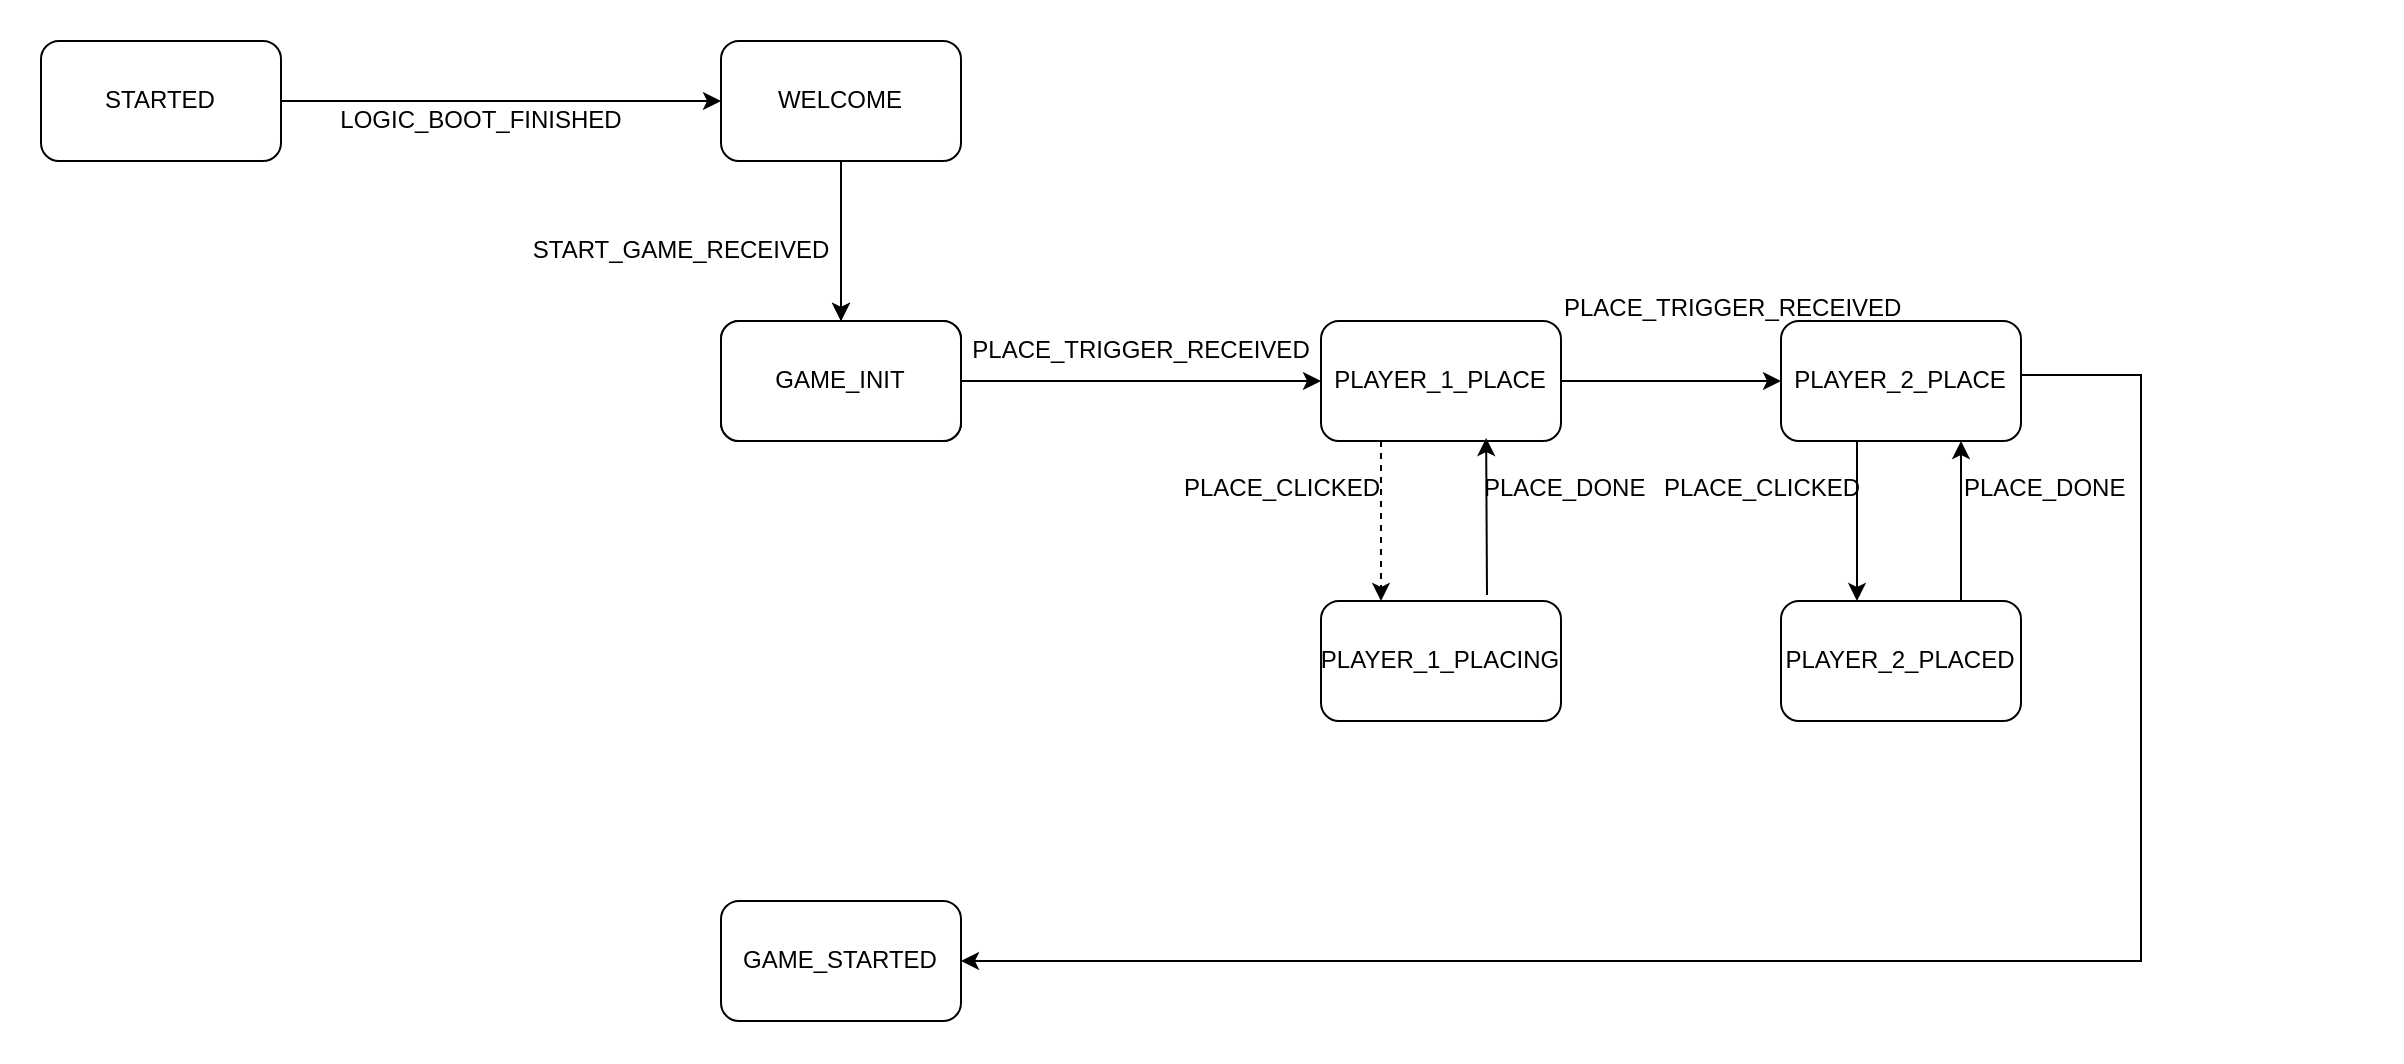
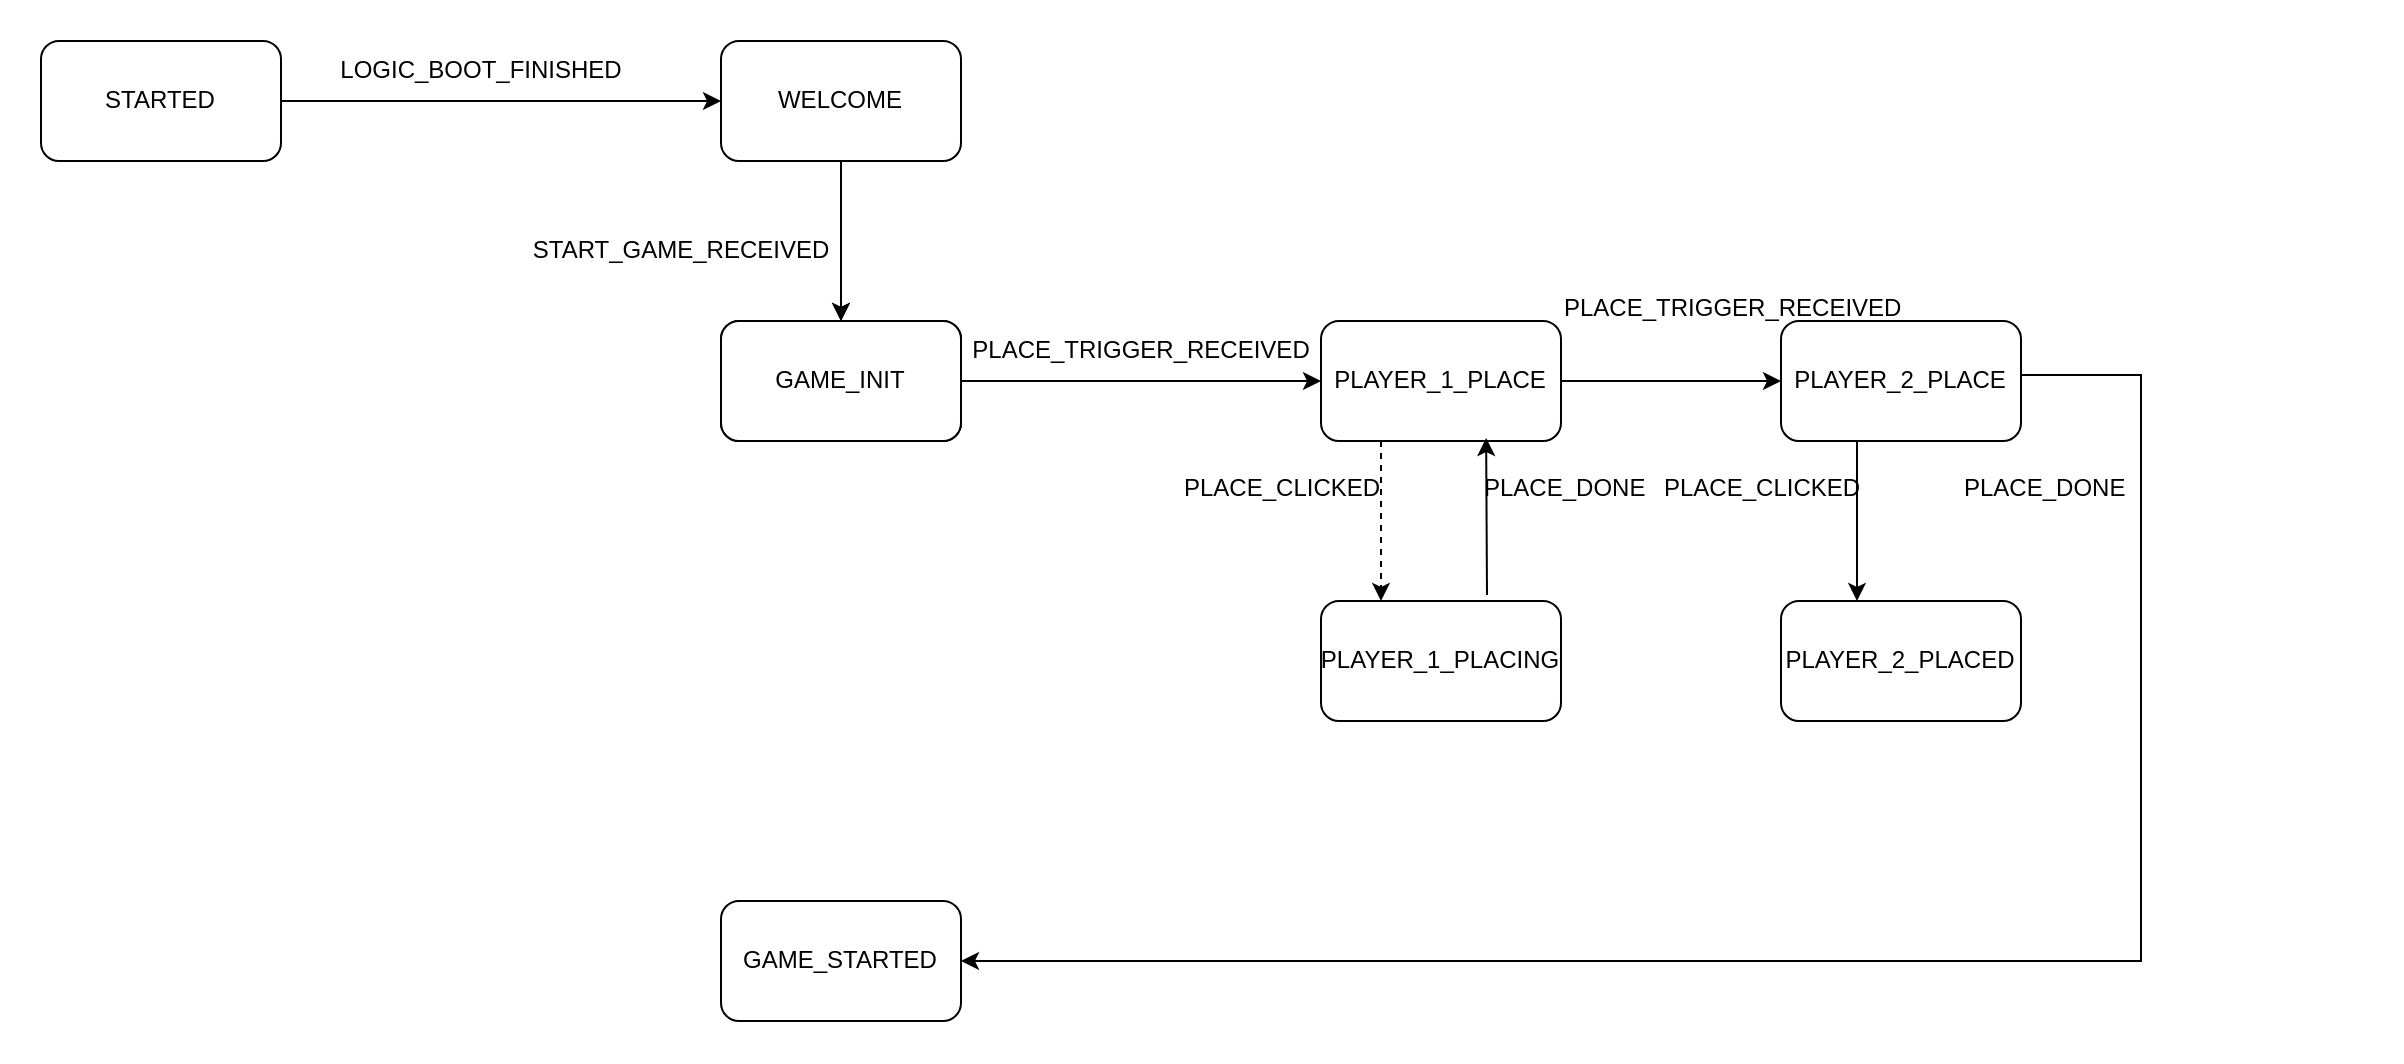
  <mxCell id="0" />
  <mxCell id="1" parent="0" />
  <mxCell id="2" value="&lt;div&gt;STARTED&lt;/div&gt;" style="rounded=1;whiteSpace=wrap;html=1;" parent="1" vertex="1"><mxGeometry x="20" y="20" width="120" height="60" as="geometry" /></mxCell>
  <mxCell id="3" value="" style="edgeStyle=orthogonalEdgeStyle;rounded=0;orthogonalLoop=1;jettySize=auto;html=1;" edge="1" parent="1" source="4" target="21"><mxGeometry relative="1" as="geometry" /></mxCell>
  <mxCell id="4" value="WELCOME" style="rounded=1;whiteSpace=wrap;html=1;" parent="1" vertex="1"><mxGeometry x="360" y="20" width="120" height="60" as="geometry" /></mxCell>
  <mxCell id="5" value="GAME_INIT" style="rounded=1;whiteSpace=wrap;html=1;" parent="1" vertex="1"><mxGeometry x="360" y="160" width="120" height="60" as="geometry" /></mxCell>
  <mxCell id="6" value="PLAYER_1_PLACE" style="rounded=1;whiteSpace=wrap;html=1;" parent="1" vertex="1"><mxGeometry x="660" y="160" width="120" height="60" as="geometry" /></mxCell>
  <mxCell id="7" value="PLAYER_1_PLACING" style="rounded=1;whiteSpace=wrap;html=1;" parent="1" vertex="1"><mxGeometry x="660" y="300" width="120" height="60" as="geometry" /></mxCell>
  <mxCell id="8" value="PLAYER_2_PLACE" style="rounded=1;whiteSpace=wrap;html=1;" parent="1" vertex="1"><mxGeometry x="890" y="160" width="120" height="60" as="geometry" /></mxCell>
  <mxCell id="9" value="PLAYER_2_PLACED" style="rounded=1;whiteSpace=wrap;html=1;" parent="1" vertex="1"><mxGeometry x="890" y="300" width="120" height="60" as="geometry" /></mxCell>
  <mxCell id="10" value="GAME_STARTED" style="rounded=1;whiteSpace=wrap;html=1;" vertex="1" parent="1"><mxGeometry x="360" y="450" width="120" height="60" as="geometry" /></mxCell>
  <mxCell id="11" value="" style="endArrow=classic;html=1;rounded=0;exitX=1;exitY=0.5;exitDx=0;exitDy=0;entryX=0;entryY=0.5;entryDx=0;entryDy=0;" edge="1" parent="1" source="2" target="4"><mxGeometry width="50" height="50" relative="1" as="geometry"><mxPoint x="460" y="310" as="sourcePoint" /><mxPoint x="510" y="260" as="targetPoint" /></mxGeometry></mxCell>
  <mxCell id="12" value="" style="endArrow=classic;html=1;rounded=0;exitX=0.5;exitY=1;exitDx=0;exitDy=0;entryX=0.5;entryY=0;entryDx=0;entryDy=0;" edge="1" parent="1" source="4" target="5"><mxGeometry width="50" height="50" relative="1" as="geometry"><mxPoint x="230" y="60" as="sourcePoint" /><mxPoint x="370" y="60" as="targetPoint" /></mxGeometry></mxCell>
  <mxCell id="13" value="" style="endArrow=classic;html=1;rounded=0;exitX=1;exitY=0.5;exitDx=0;exitDy=0;entryX=0;entryY=0.5;entryDx=0;entryDy=0;" edge="1" parent="1" source="5" target="6"><mxGeometry width="50" height="50" relative="1" as="geometry"><mxPoint x="240" y="70" as="sourcePoint" /><mxPoint x="380" y="70" as="targetPoint" /></mxGeometry></mxCell>
  <mxCell id="14" value="" style="endArrow=classic;html=1;rounded=0;exitX=0.5;exitY=1;exitDx=0;exitDy=0;entryX=0.5;entryY=0;entryDx=0;entryDy=0;" edge="1" parent="1"><mxGeometry width="50" height="50" relative="1" as="geometry"><mxPoint x="928" y="220" as="sourcePoint" /><mxPoint x="928" y="300" as="targetPoint" /></mxGeometry></mxCell>
  <mxCell id="15" value="" style="endArrow=classic;html=1;rounded=0;exitX=0.25;exitY=1;exitDx=0;exitDy=0;entryX=0.25;entryY=0;entryDx=0;entryDy=0;dashed=1;" edge="1" parent="1" source="6" target="7"><mxGeometry width="50" height="50" relative="1" as="geometry"><mxPoint x="590" y="310" as="sourcePoint" /><mxPoint x="640" y="260" as="targetPoint" /></mxGeometry></mxCell>
  <mxCell id="16" value="" style="endArrow=classic;html=1;rounded=0;exitX=1;exitY=0.5;exitDx=0;exitDy=0;entryX=0;entryY=0.5;entryDx=0;entryDy=0;" edge="1" parent="1" source="6" target="8"><mxGeometry width="50" height="50" relative="1" as="geometry"><mxPoint x="300" y="80" as="sourcePoint" /><mxPoint x="440" y="80" as="targetPoint" /></mxGeometry></mxCell>
  <mxCell id="17" value="" style="endArrow=classic;html=1;rounded=0;entryX=0.688;entryY=0.975;entryDx=0;entryDy=0;entryPerimeter=0;" edge="1" parent="1" target="6"><mxGeometry width="50" height="50" relative="1" as="geometry"><mxPoint x="743" y="297" as="sourcePoint" /><mxPoint x="450" y="90" as="targetPoint" /></mxGeometry></mxCell>
- <mxCell id="18" value="" style="endArrow=classic;html=1;rounded=0;exitX=0.75;exitY=0;exitDx=0;exitDy=0;entryX=0.75;entryY=1;entryDx=0;entryDy=0;" edge="1" parent="1" source="9" target="8"><mxGeometry width="50" height="50" relative="1" as="geometry"><mxPoint x="948" y="240" as="sourcePoint" /><mxPoint x="948" y="320" as="targetPoint" /></mxGeometry></mxCell>
  <mxCell id="19" value="" style="endArrow=classic;html=1;rounded=0;entryX=1;entryY=0.5;entryDx=0;entryDy=0;exitX=1;exitY=0.5;exitDx=0;exitDy=0;" edge="1" parent="1" target="10"><mxGeometry width="50" height="50" relative="1" as="geometry"><mxPoint x="1010" y="187" as="sourcePoint" /><mxPoint x="480" y="492" as="targetPoint" /><Array as="points"><mxPoint x="1070" y="187" /><mxPoint x="1070" y="480" /></Array></mxGeometry></mxCell>
- <mxCell id="20" value="&lt;div&gt;LOGIC_BOOT_FINISHED&lt;/div&gt;" style="text;html=1;align=center;verticalAlign=middle;resizable=0;points=[];autosize=1;strokeColor=none;fillColor=none;" vertex="1" parent="1"><mxGeometry x="160" y="45" width="160" height="30" as="geometry" /></mxCell>
+ <mxCell id="20" value="&lt;div&gt;LOGIC_BOOT_FINISHED&lt;/div&gt;" style="text;html=1;align=center;verticalAlign=middle;resizable=0;points=[];autosize=1;strokeColor=none;fillColor=none;" vertex="1" parent="1"><mxGeometry x="160" y="20" width="160" height="30" as="geometry" /></mxCell>
  <mxCell id="21" value="GAME_INIT" style="rounded=1;whiteSpace=wrap;html=1;" vertex="1" parent="1"><mxGeometry x="360" y="160" width="120" height="60" as="geometry" /></mxCell>
  <mxCell id="22" value="START_GAME_RECEIVED" style="text;html=1;align=center;verticalAlign=middle;resizable=0;points=[];autosize=1;strokeColor=none;fillColor=none;" vertex="1" parent="1"><mxGeometry x="255" y="110" width="170" height="30" as="geometry" /></mxCell>
  <mxCell id="23" value="PLACE_TRIGGER_RECEIVED" style="text;html=1;align=center;verticalAlign=middle;resizable=0;points=[];autosize=1;strokeColor=none;fillColor=none;" vertex="1" parent="1"><mxGeometry x="475" y="160" width="190" height="30" as="geometry" /></mxCell>
  <mxCell id="24" value="PLACE_TRIGGER_RECEIVED" style="text;whiteSpace=wrap;html=1;" vertex="1" parent="1"><mxGeometry x="780" y="140" width="200" height="40" as="geometry" /></mxCell>
  <mxCell id="25" value="PLACE_CLICKED" style="text;whiteSpace=wrap;html=1;" vertex="1" parent="1"><mxGeometry x="590" y="230" width="200" height="40" as="geometry" /></mxCell>
  <mxCell id="26" value="PLACE_DONE" style="text;whiteSpace=wrap;html=1;" vertex="1" parent="1"><mxGeometry x="740" y="230" width="200" height="40" as="geometry" /></mxCell>
  <mxCell id="27" value="PLACE_CLICKED" style="text;whiteSpace=wrap;html=1;" vertex="1" parent="1"><mxGeometry x="830" y="230" width="200" height="40" as="geometry" /></mxCell>
  <mxCell id="28" value="PLACE_DONE" style="text;whiteSpace=wrap;html=1;" vertex="1" parent="1"><mxGeometry x="980" y="230" width="200" height="40" as="geometry" /></mxCell>
